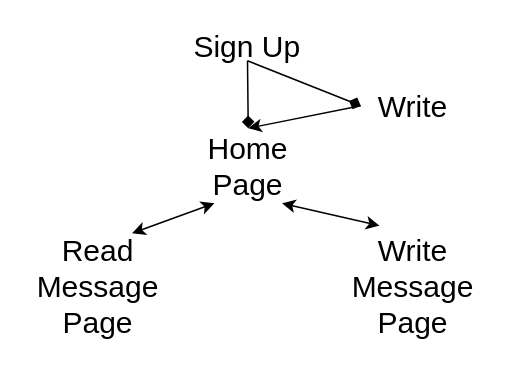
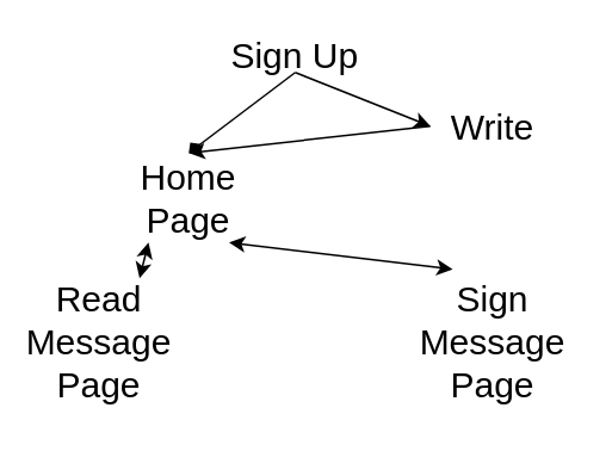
  <mxCell id="0" />
  <mxCell id="1" parent="0" />
  <mxCell id="2" value="&lt;font style=&quot;font-size: 20px&quot;&gt;Sign Up&lt;/font&gt;" style="text;html=1;strokeColor=none;fillColor=none;align=center;verticalAlign=middle;whiteSpace=wrap;rounded=0;" vertex="1" parent="1"><mxGeometry x="127" y="20" width="75" height="20" as="geometry" /></mxCell>
  <mxCell id="3" value="&lt;span style=&quot;font-size: 20px&quot;&gt;Write&lt;/span&gt;" style="text;html=1;strokeColor=none;fillColor=none;align=center;verticalAlign=middle;whiteSpace=wrap;rounded=0;" vertex="1" parent="1"><mxGeometry x="240" y="60" width="70" height="20" as="geometry" /></mxCell>
- <mxCell id="4" value="&lt;span style=&quot;font-size: 20px&quot;&gt;Home Page&lt;/span&gt;" style="text;html=1;strokeColor=none;fillColor=none;align=center;verticalAlign=middle;whiteSpace=wrap;rounded=0;" vertex="1" parent="1"><mxGeometry x="120" y="85" width="90" height="50" as="geometry" /></mxCell>
- <mxCell id="5" value="&lt;span style=&quot;font-size: 20px&quot;&gt;Read&lt;br&gt;Message Page&lt;/span&gt;" style="text;html=1;strokeColor=none;fillColor=none;align=center;verticalAlign=middle;whiteSpace=wrap;rounded=0;" vertex="1" parent="1"><mxGeometry x="20" y="155" width="90" height="70" as="geometry" /></mxCell>
- <mxCell id="6" value="&lt;span style=&quot;font-size: 20px&quot;&gt;Write Message Page&lt;/span&gt;" style="text;html=1;strokeColor=none;fillColor=none;align=center;verticalAlign=middle;whiteSpace=wrap;rounded=0;" vertex="1" parent="1"><mxGeometry x="230" y="150" width="90" height="80" as="geometry" /></mxCell>
+ <mxCell id="4" value="&lt;span style=&quot;font-size: 20px&quot;&gt;Home Page&lt;/span&gt;" style="text;html=1;strokeColor=none;fillColor=none;align=center;verticalAlign=middle;whiteSpace=wrap;rounded=0;" vertex="1" parent="1"><mxGeometry x="60" y="85" width="90" height="50" as="geometry" /></mxCell>
+ <mxCell id="5" value="&lt;span style=&quot;font-size: 20px&quot;&gt;Read&lt;br&gt;Message Page&lt;/span&gt;" style="text;html=1;strokeColor=none;fillColor=none;align=center;verticalAlign=middle;whiteSpace=wrap;rounded=0;" vertex="1" parent="1"><mxGeometry x="10" y="155" width="90" height="70" as="geometry" /></mxCell>
+ <mxCell id="6" value="&lt;span style=&quot;font-size: 20px&quot;&gt;Sign Message Page&lt;/span&gt;" style="text;html=1;strokeColor=none;fillColor=none;align=center;verticalAlign=middle;whiteSpace=wrap;rounded=0;" vertex="1" parent="1"><mxGeometry x="230" y="150" width="90" height="80" as="geometry" /></mxCell>
  <mxCell id="7" value="" style="endArrow=diamond;html=1;exitX=0.5;exitY=1;exitDx=0;exitDy=0;entryX=0.5;entryY=0;entryDx=0;entryDy=0;" edge="1" parent="1" source="2" target="4"><mxGeometry width="50" height="50" relative="1" as="geometry"><mxPoint x="-10" y="100" as="sourcePoint" /><mxPoint x="40" y="50" as="targetPoint" /></mxGeometry></mxCell>
- <mxCell id="8" value="" style="endArrow=diamond;html=1;exitX=0.5;exitY=1;exitDx=0;exitDy=0;entryX=0;entryY=0.5;entryDx=0;entryDy=0;" edge="1" parent="1" source="2" target="3"><mxGeometry width="50" height="50" relative="1" as="geometry"><mxPoint x="20" y="300" as="sourcePoint" /><mxPoint x="70" y="250" as="targetPoint" /></mxGeometry></mxCell>
+ <mxCell id="8" value="" style="endArrow=classic;html=1;exitX=0.5;exitY=1;exitDx=0;exitDy=0;entryX=0;entryY=0.5;entryDx=0;entryDy=0;" edge="1" parent="1" source="2" target="3"><mxGeometry width="50" height="50" relative="1" as="geometry"><mxPoint x="20" y="300" as="sourcePoint" /><mxPoint x="70" y="250" as="targetPoint" /></mxGeometry></mxCell>
  <mxCell id="9" value="" style="endArrow=classic;html=1;entryX=0.5;entryY=0;entryDx=0;entryDy=0;exitX=0;exitY=0.5;exitDx=0;exitDy=0;" edge="1" parent="1" source="3" target="4"><mxGeometry width="50" height="50" relative="1" as="geometry"><mxPoint x="230" y="90" as="sourcePoint" /><mxPoint x="70" y="250" as="targetPoint" /></mxGeometry></mxCell>
  <mxCell id="10" value="" style="endArrow=classic;startArrow=classic;html=1;entryX=0.25;entryY=1;entryDx=0;entryDy=0;exitX=0.75;exitY=0;exitDx=0;exitDy=0;" edge="1" parent="1" source="5" target="4"><mxGeometry width="50" height="50" relative="1" as="geometry"><mxPoint x="20" y="300" as="sourcePoint" /><mxPoint x="70" y="250" as="targetPoint" /></mxGeometry></mxCell>
  <mxCell id="11" value="" style="endArrow=classic;startArrow=classic;html=1;entryX=0.75;entryY=1;entryDx=0;entryDy=0;exitX=0.25;exitY=0;exitDx=0;exitDy=0;" edge="1" parent="1" source="6" target="4"><mxGeometry width="50" height="50" relative="1" as="geometry"><mxPoint x="20" y="300" as="sourcePoint" /><mxPoint x="70" y="250" as="targetPoint" /></mxGeometry></mxCell>
